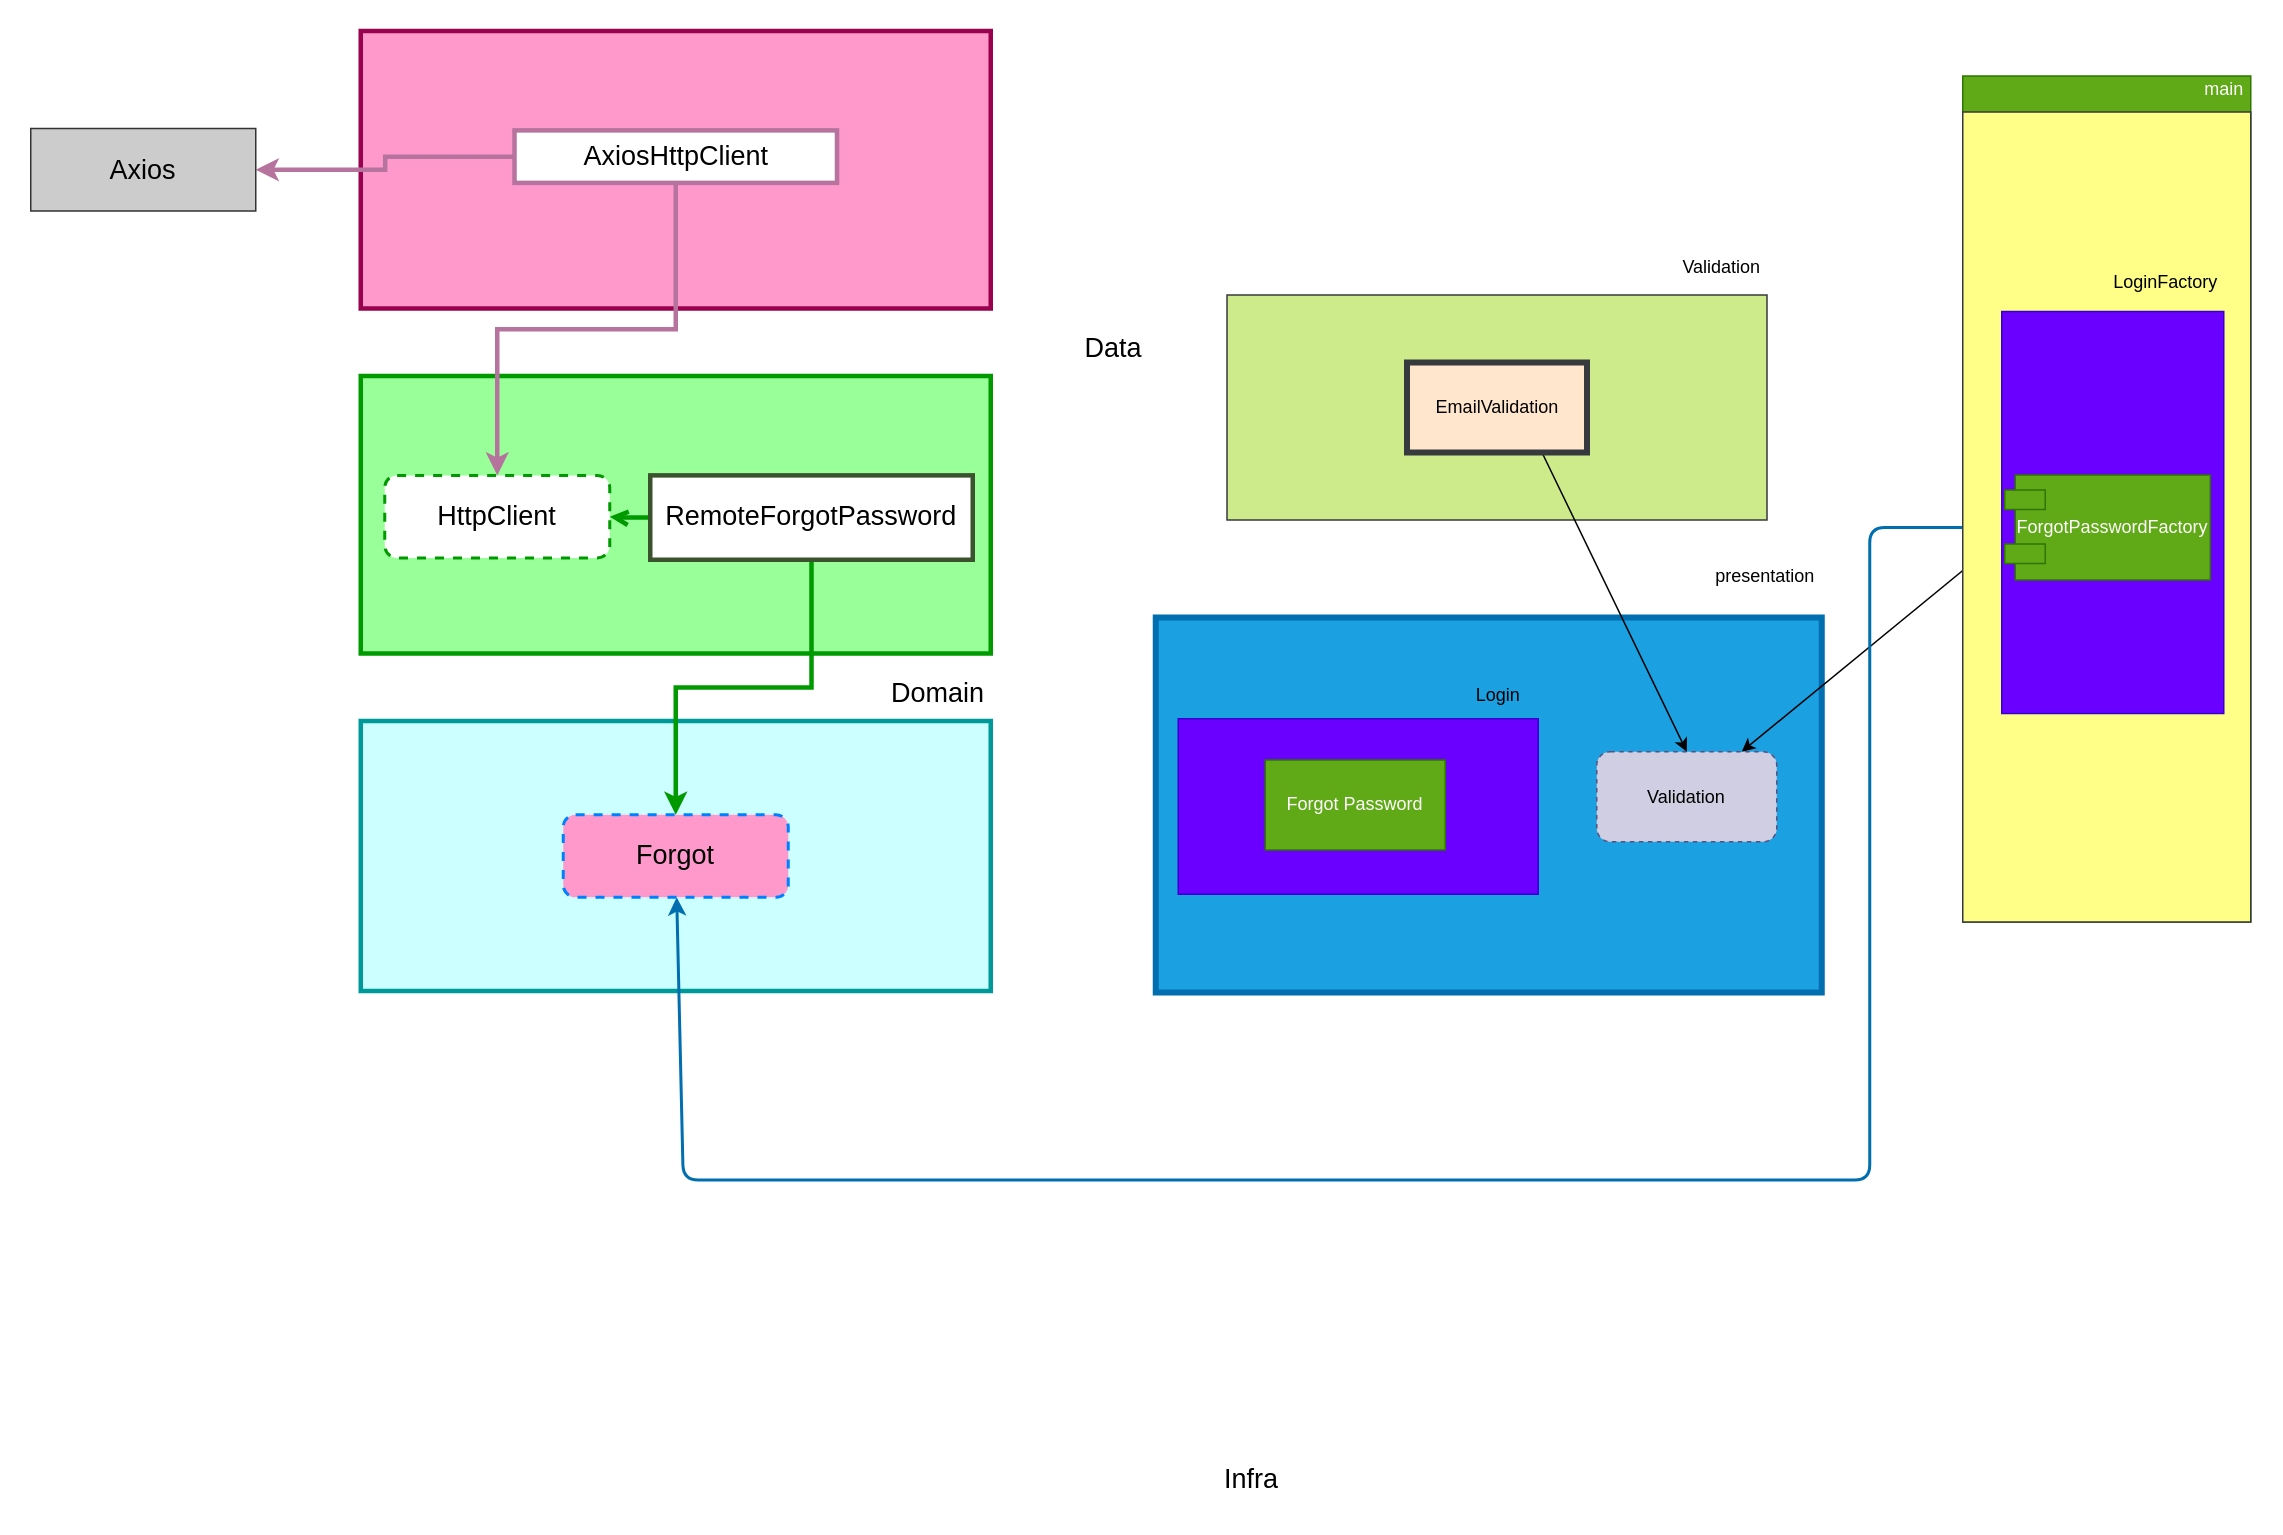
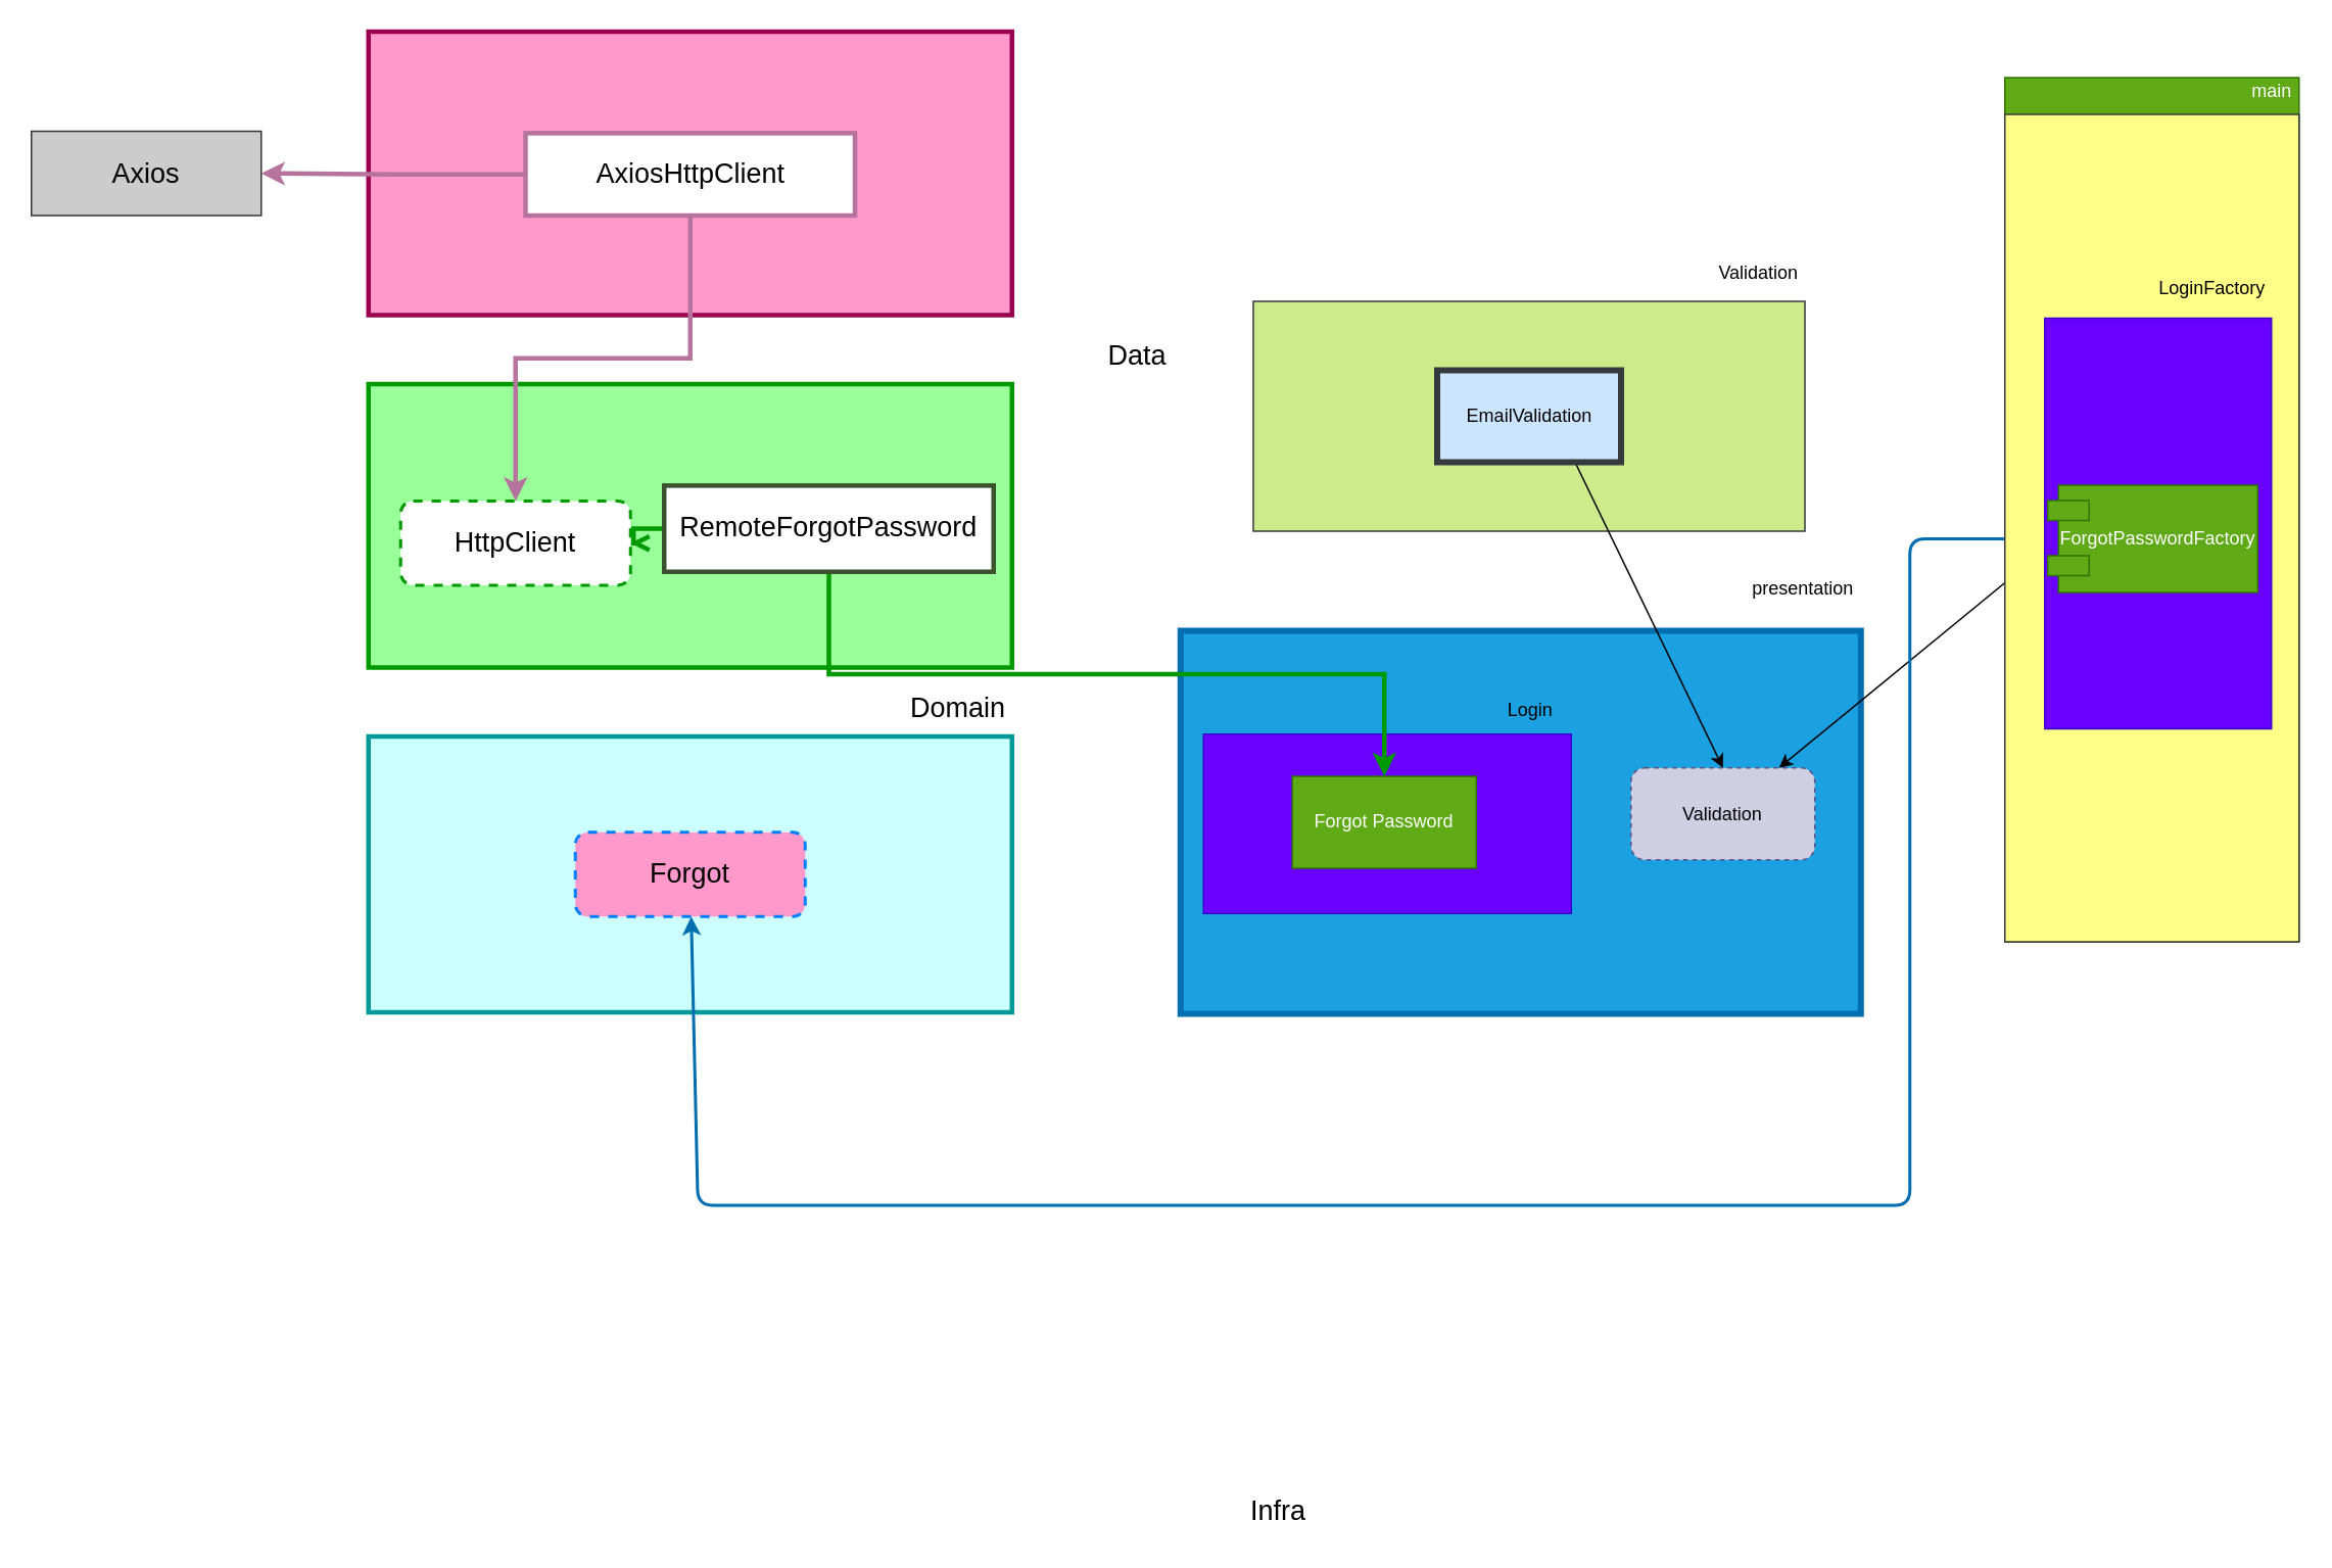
  <mxCell id="0" />
  <mxCell id="1" parent="0" />
  <mxCell id="2" value="" style="rounded=0;whiteSpace=wrap;html=1;fillColor=#CCFFFF;strokeColor=#009999;strokeWidth=3;fontSize=18;" parent="1" vertex="1"><mxGeometry x="240" y="480" width="420" height="180" as="geometry" /></mxCell>
  <mxCell id="3" value="" style="whiteSpace=wrap;html=1;fillColor=#1ba1e2;fontColor=#ffffff;strokeColor=#006EAF;strokeWidth=4;" parent="1" vertex="1"><mxGeometry x="770" y="411" width="444" height="250" as="geometry" /></mxCell>
  <mxCell id="4" value="" style="rounded=0;whiteSpace=wrap;html=1;fillColor=#6a00ff;fontColor=#ffffff;strokeColor=#3700CC;" parent="1" vertex="1"><mxGeometry x="785" y="478.5" width="240" height="117" as="geometry" /></mxCell>
  <mxCell id="5" value="Login&lt;br&gt;" style="text;html=1;align=center;verticalAlign=middle;resizable=0;points=[];autosize=1;strokeColor=none;fillColor=none;" parent="1" vertex="1"><mxGeometry x="978" y="454" width="39" height="18" as="geometry" /></mxCell>
  <mxCell id="6" style="edgeStyle=none;html=1;exitX=0;exitY=0.5;exitDx=0;exitDy=0;fontColor=#000000;" parent="1" source="34" target="12" edge="1"><mxGeometry relative="1" as="geometry" /></mxCell>
  <mxCell id="7" style="edgeStyle=none;html=1;exitX=0;exitY=0.5;exitDx=0;exitDy=0;fontColor=#000000;strokeWidth=2;fillColor=#1ba1e2;strokeColor=#006EAF;" parent="1" source="34" target="14" edge="1"><mxGeometry relative="1" as="geometry"><Array as="points"><mxPoint x="1246" y="351" /><mxPoint x="1246" y="786" /><mxPoint x="455" y="786" /></Array></mxGeometry></mxCell>
  <mxCell id="8" value="Forgot Password" style="rounded=0;whiteSpace=wrap;html=1;fillColor=#60a917;fontColor=#ffffff;strokeColor=#2D7600;shadow=0;glass=0;" parent="1" vertex="1"><mxGeometry x="843" y="506" width="120" height="60" as="geometry" /></mxCell>
  <mxCell id="9" value="presentation" style="text;html=1;align=center;verticalAlign=middle;resizable=0;points=[];autosize=1;strokeColor=none;fillColor=none;" parent="1" vertex="1"><mxGeometry x="1138" y="375" width="76" height="18" as="geometry" /></mxCell>
  <mxCell id="10" value="" style="whiteSpace=wrap;html=1;fillColor=#cdeb8b;strokeColor=#36393d;" parent="1" vertex="1"><mxGeometry x="817.5" y="196" width="360" height="150" as="geometry" /></mxCell>
  <mxCell id="11" value="Validation&lt;br&gt;" style="text;html=1;align=center;verticalAlign=middle;resizable=0;points=[];autosize=1;strokeColor=none;fillColor=none;" parent="1" vertex="1"><mxGeometry x="1115.5" y="169" width="62" height="18" as="geometry" /></mxCell>
  <mxCell id="12" value="&lt;font color=&quot;#000000&quot;&gt;Validation&lt;/font&gt;" style="rounded=1;whiteSpace=wrap;html=1;fillColor=#d0cee2;strokeColor=#56517e;dashed=1;" parent="1" vertex="1"><mxGeometry x="1064" y="500.5" width="120" height="60" as="geometry" /></mxCell>
  <mxCell id="13" value="" style="rounded=0;whiteSpace=wrap;html=1;fillColor=#99FF99;strokeColor=#009900;strokeWidth=3;fontSize=18;" parent="1" vertex="1"><mxGeometry x="240" y="250" width="420" height="185" as="geometry" /></mxCell>
  <mxCell id="14" value="&lt;font style=&quot;font-size: 18px&quot; color=&quot;#000000&quot;&gt;Forgot&lt;/font&gt;" style="rounded=1;whiteSpace=wrap;html=1;strokeColor=#007FFF;dashed=1;strokeWidth=2;fillColor=#ff99cc;" parent="1" vertex="1"><mxGeometry x="375" y="542.5" width="150" height="55" as="geometry" /></mxCell>
  <mxCell id="15" value="Domain" style="text;html=1;strokeColor=none;fillColor=none;align=center;verticalAlign=middle;whiteSpace=wrap;rounded=0;fontSize=18;" parent="1" vertex="1"><mxGeometry x="595" y="447" width="60" height="30" as="geometry" /></mxCell>
- <mxCell id="16" style="edgeStyle=orthogonalEdgeStyle;rounded=0;orthogonalLoop=1;jettySize=auto;html=1;exitX=0.5;exitY=1;exitDx=0;exitDy=0;fontSize=18;strokeWidth=3;fillColor=#d5e8d4;strokeColor=#009900;" parent="1" source="18" target="14" edge="1"><mxGeometry relative="1" as="geometry" /></mxCell>
+ <mxCell id="16" style="edgeStyle=orthogonalEdgeStyle;rounded=0;orthogonalLoop=1;jettySize=auto;html=1;exitX=0.5;exitY=1;exitDx=0;exitDy=0;fontSize=18;strokeWidth=3;fillColor=#d5e8d4;strokeColor=#009900;" parent="1" source="18" target="8" edge="1"><mxGeometry relative="1" as="geometry" /></mxCell>
  <mxCell id="17" style="edgeStyle=orthogonalEdgeStyle;rounded=0;orthogonalLoop=1;jettySize=auto;html=1;exitX=0;exitY=0.5;exitDx=0;exitDy=0;fontSize=18;strokeColor=#009900;strokeWidth=3;endArrow=open;" parent="1" source="18" target="20" edge="1"><mxGeometry relative="1" as="geometry" /></mxCell>
  <mxCell id="18" value="&lt;font style=&quot;font-size: 18px&quot; color=&quot;#000000&quot;&gt;RemoteForgotPassword&lt;/font&gt;" style="rounded=0;whiteSpace=wrap;html=1;strokeColor=#3B522E;strokeWidth=3;fillColor=#FFFFFF;" parent="1" vertex="1"><mxGeometry x="433" y="316.25" width="215" height="56.25" as="geometry" /></mxCell>
  <mxCell id="19" value="Data&lt;br&gt;" style="text;html=1;strokeColor=none;fillColor=none;align=center;verticalAlign=middle;whiteSpace=wrap;rounded=0;fontSize=18;" parent="1" vertex="1"><mxGeometry x="712" y="217" width="60" height="30" as="geometry" /></mxCell>
- <mxCell id="20" value="&lt;font style=&quot;font-size: 18px&quot; color=&quot;#000000&quot;&gt;HttpClient&lt;/font&gt;" style="rounded=1;whiteSpace=wrap;html=1;strokeColor=#009900;dashed=1;strokeWidth=2;fillColor=#FFFFFF;" parent="1" vertex="1"><mxGeometry x="256" y="316.25" width="150" height="55" as="geometry" /></mxCell>
+ <mxCell id="20" value="&lt;font style=&quot;font-size: 18px&quot; color=&quot;#000000&quot;&gt;HttpClient&lt;/font&gt;" style="rounded=1;whiteSpace=wrap;html=1;strokeColor=#009900;dashed=1;strokeWidth=2;fillColor=#FFFFFF;" parent="1" vertex="1"><mxGeometry x="261" y="326.25" width="150" height="55" as="geometry" /></mxCell>
  <mxCell id="21" value="" style="rounded=0;whiteSpace=wrap;html=1;fillColor=#FF99CC;strokeColor=#99004D;strokeWidth=3;fontSize=18;" parent="1" vertex="1"><mxGeometry x="240" y="20" width="420" height="185" as="geometry" /></mxCell>
  <mxCell id="22" style="edgeStyle=orthogonalEdgeStyle;rounded=0;orthogonalLoop=1;jettySize=auto;html=1;exitX=0;exitY=0.5;exitDx=0;exitDy=0;fontSize=18;strokeColor=#B5739D;strokeWidth=3;" parent="1" source="24" target="26" edge="1"><mxGeometry relative="1" as="geometry" /></mxCell>
  <mxCell id="23" style="edgeStyle=orthogonalEdgeStyle;rounded=0;orthogonalLoop=1;jettySize=auto;html=1;exitX=0.5;exitY=1;exitDx=0;exitDy=0;fontSize=18;strokeColor=#B5739D;strokeWidth=3;" parent="1" source="24" target="20" edge="1"><mxGeometry relative="1" as="geometry" /></mxCell>
- <mxCell id="24" value="&lt;font style=&quot;font-size: 18px&quot; color=&quot;#000000&quot;&gt;AxiosHttpClient&lt;/font&gt;" style="rounded=0;whiteSpace=wrap;html=1;strokeColor=#B5739D;strokeWidth=3;fillColor=#FFFFFF;" parent="1" vertex="1"><mxGeometry x="342.5" y="86.25" width="215" height="35" as="geometry" /></mxCell>
+ <mxCell id="24" value="&lt;font style=&quot;font-size: 18px&quot; color=&quot;#000000&quot;&gt;AxiosHttpClient&lt;/font&gt;" style="rounded=0;whiteSpace=wrap;html=1;strokeColor=#B5739D;strokeWidth=3;fillColor=#FFFFFF;" parent="1" vertex="1"><mxGeometry x="342.5" y="86.25" width="215" height="53.75" as="geometry" /></mxCell>
  <mxCell id="25" value="Infra" style="text;html=1;strokeColor=none;fillColor=none;align=center;verticalAlign=middle;whiteSpace=wrap;rounded=0;fontSize=18;" parent="1" vertex="1"><mxGeometry x="804" y="971" width="60" height="30" as="geometry" /></mxCell>
  <mxCell id="26" value="&lt;font style=&quot;font-size: 18px&quot; color=&quot;#000000&quot;&gt;Axios&lt;/font&gt;" style="rounded=0;whiteSpace=wrap;html=1;strokeColor=#333333;fillColor=#CCCCCC;" parent="1" vertex="1"><mxGeometry x="20" y="85" width="150" height="55" as="geometry" /></mxCell>
  <mxCell id="27" style="edgeStyle=none;html=1;exitX=0.75;exitY=1;exitDx=0;exitDy=0;fontColor=#FFFFFF;entryX=0.5;entryY=0;entryDx=0;entryDy=0;" parent="1" source="28" target="12" edge="1"><mxGeometry relative="1" as="geometry" /></mxCell>
- <mxCell id="28" value="&lt;font color=&quot;#000000&quot;&gt;EmailValidation&lt;/font&gt;" style="whiteSpace=wrap;html=1;rounded=0;shadow=0;glass=0;strokeWidth=4;fillColor=#ffe6cc;strokeColor=#36393d;" parent="1" vertex="1"><mxGeometry x="937.5" y="241" width="120" height="60" as="geometry" /></mxCell>
+ <mxCell id="28" value="&lt;font color=&quot;#000000&quot;&gt;EmailValidation&lt;/font&gt;" style="whiteSpace=wrap;html=1;rounded=0;shadow=0;glass=0;strokeWidth=4;fillColor=#cce5ff;strokeColor=#36393d;" parent="1" vertex="1"><mxGeometry x="937.5" y="241" width="120" height="60" as="geometry" /></mxCell>
  <mxCell id="29" value="" style="group;fillColor=#60a917;fontColor=#ffffff;strokeColor=#2D7600;" parent="1" vertex="1" connectable="0"><mxGeometry x="1308" y="50" width="192" height="564" as="geometry" /></mxCell>
  <mxCell id="30" value="" style="whiteSpace=wrap;html=1;rounded=0;shadow=0;fillColor=#ffff88;strokeColor=#36393d;" parent="29" vertex="1"><mxGeometry y="24" width="192" height="540" as="geometry" /></mxCell>
  <mxCell id="31" value="&lt;font color=&quot;#ffffff&quot;&gt;main&lt;/font&gt;" style="text;html=1;align=center;verticalAlign=middle;resizable=0;points=[];autosize=1;strokeColor=none;fillColor=none;fontColor=#000000;" parent="29" vertex="1"><mxGeometry x="156" width="36" height="18" as="geometry" /></mxCell>
  <mxCell id="32" value="" style="group" parent="29" vertex="1" connectable="0"><mxGeometry x="26" y="157" width="163" height="268" as="geometry" /></mxCell>
  <mxCell id="33" value="" style="whiteSpace=wrap;html=1;rounded=0;shadow=0;glass=0;fontColor=#ffffff;fillColor=#6a00ff;strokeColor=#3700CC;" parent="32" vertex="1"><mxGeometry width="148" height="268" as="geometry" /></mxCell>
  <mxCell id="34" value="ForgotPasswordFactory" style="whiteSpace=wrap;html=1;rounded=0;shadow=0;glass=0;fontColor=#ffffff;fillColor=#60a917;strokeColor=#2D7600;sketch=0;absoluteArcSize=0;noLabel=0;portConstraintRotation=0;fixDash=0;autosize=0;container=0;dropTarget=0;collapsible=0;expand=1;recursiveResize=1;part=0;metaEdit=0;backgroundOutline=0;resizeWidth=0;resizeHeight=0;" parent="32" vertex="1"><mxGeometry x="9" y="109" width="130" height="70" as="geometry"><mxRectangle x="9" y="109" width="154" height="18" as="alternateBounds" /></mxGeometry></mxCell>
  <mxCell id="35" value="" style="whiteSpace=wrap;html=1;rounded=0;shadow=0;glass=0;comic=0;sketch=0;jiggle=39;fontColor=#ffffff;fillColor=#60a917;strokeColor=#2D7600;" parent="32" vertex="1"><mxGeometry x="2" y="119" width="27" height="13" as="geometry" /></mxCell>
  <mxCell id="36" value="" style="whiteSpace=wrap;html=1;rounded=0;shadow=0;glass=0;comic=0;sketch=0;jiggle=39;fontColor=#ffffff;fillColor=#60a917;strokeColor=#2D7600;" parent="32" vertex="1"><mxGeometry x="2" y="155" width="27" height="13" as="geometry" /></mxCell>
  <mxCell id="37" value="&lt;font color=&quot;#000000&quot;&gt;LoginFactory&lt;/font&gt;" style="text;html=1;align=center;verticalAlign=middle;resizable=0;points=[];autosize=1;strokeColor=none;fillColor=none;" parent="29" vertex="1"><mxGeometry x="95" y="129" width="79" height="18" as="geometry" /></mxCell>
